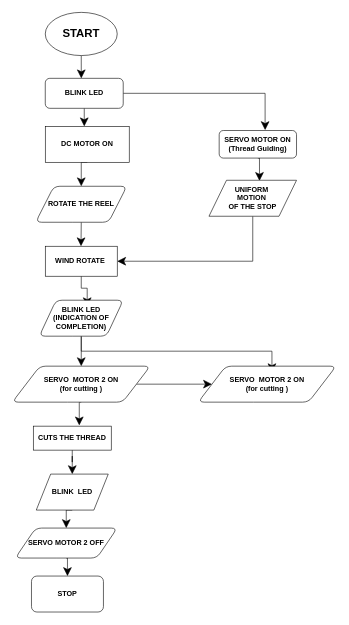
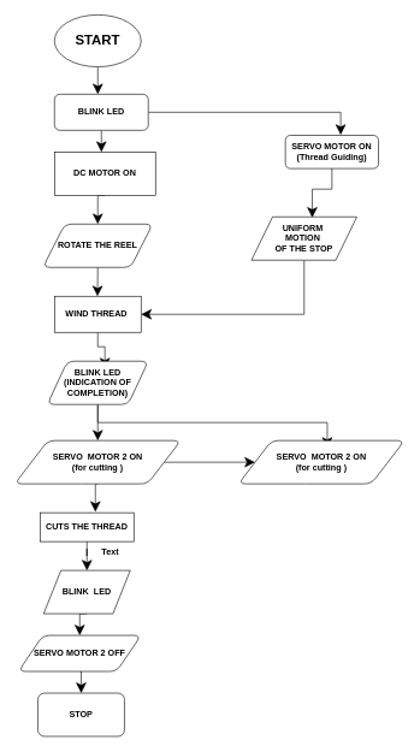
  <mxCell id="0" />
  <mxCell id="1" parent="0" />
  <mxCell id="2" style="edgeStyle=orthogonalEdgeStyle;rounded=0;jumpSize=0;orthogonalLoop=1;jettySize=auto;html=1;exitX=0.5;exitY=1;exitDx=0;exitDy=0;entryX=0.577;entryY=0.017;entryDx=0;entryDy=0;entryPerimeter=0;startSize=1;sourcePerimeterSpacing=0;endSize=12;strokeWidth=1;fontStyle=1" edge="1" parent="1" source="3" target="13"><mxGeometry relative="1" as="geometry" /></mxCell>
- <mxCell id="3" value="SERVO MOTOR ON&lt;br&gt;(Thread Guiding)" style="rounded=1;whiteSpace=wrap;html=1;fontSize=12;glass=0;strokeWidth=1;shadow=0;fontStyle=1" vertex="1" parent="1"><mxGeometry x="365" y="217" width="129" height="46" as="geometry" /></mxCell>
+ <mxCell id="3" value="SERVO MOTOR ON&lt;br&gt;(Thread Guiding)" style="rounded=1;whiteSpace=wrap;html=1;fontSize=12;glass=0;strokeWidth=1;shadow=0;fontStyle=1" vertex="1" parent="1"><mxGeometry x="395" y="187" width="129" height="46" as="geometry" /></mxCell>
  <mxCell id="4" style="edgeStyle=orthogonalEdgeStyle;rounded=0;jumpSize=0;orthogonalLoop=1;jettySize=auto;html=1;exitX=0.5;exitY=1;exitDx=0;exitDy=0;startSize=1;sourcePerimeterSpacing=0;endSize=12;strokeWidth=1;fontStyle=1" edge="1" parent="1" source="5"><mxGeometry relative="1" as="geometry"><mxPoint x="135.059" y="130" as="targetPoint" /></mxGeometry></mxCell>
  <mxCell id="5" value="&lt;span&gt;&lt;font style=&quot;font-size: 19px&quot;&gt;START&lt;/font&gt;&lt;/span&gt;" style="ellipse;whiteSpace=wrap;html=1;fontStyle=1" vertex="1" parent="1"><mxGeometry x="75" y="20" width="120" height="72" as="geometry" /></mxCell>
  <mxCell id="6" style="edgeStyle=orthogonalEdgeStyle;rounded=0;jumpSize=0;orthogonalLoop=1;jettySize=auto;html=1;exitX=1;exitY=0.5;exitDx=0;exitDy=0;entryX=0.594;entryY=-0.015;entryDx=0;entryDy=0;entryPerimeter=0;startSize=1;sourcePerimeterSpacing=0;endSize=12;strokeWidth=1;fontStyle=1" edge="1" parent="1" source="15" target="3"><mxGeometry relative="1" as="geometry"><mxPoint x="183" y="155" as="sourcePoint" /></mxGeometry></mxCell>
  <mxCell id="7" style="edgeStyle=orthogonalEdgeStyle;rounded=0;jumpSize=0;orthogonalLoop=1;jettySize=auto;html=1;exitX=0.5;exitY=1;exitDx=0;exitDy=0;entryX=0.5;entryY=0;entryDx=0;entryDy=0;startSize=1;sourcePerimeterSpacing=0;endSize=12;strokeWidth=1;fontStyle=1" edge="1" parent="1" source="8" target="10"><mxGeometry relative="1" as="geometry" /></mxCell>
  <mxCell id="8" value="DC MOTOR ON" style="whiteSpace=wrap;html=1;fontStyle=1" vertex="1" parent="1"><mxGeometry x="75" y="210" width="140" height="60" as="geometry" /></mxCell>
  <mxCell id="9" style="edgeStyle=orthogonalEdgeStyle;rounded=0;jumpSize=0;orthogonalLoop=1;jettySize=auto;html=1;exitX=0.5;exitY=1;exitDx=0;exitDy=0;startSize=1;sourcePerimeterSpacing=0;endSize=12;strokeWidth=1;fontStyle=1" edge="1" parent="1" source="10"><mxGeometry relative="1" as="geometry"><mxPoint x="134.588" y="410" as="targetPoint" /></mxGeometry></mxCell>
  <mxCell id="10" value="ROTATE THE REEL&lt;br&gt;" style="shape=parallelogram;perimeter=parallelogramPerimeter;whiteSpace=wrap;html=1;rounded=1;fontStyle=1" vertex="1" parent="1"><mxGeometry x="59" y="310" width="152" height="60" as="geometry" /></mxCell>
  <mxCell id="11" value="&lt;p style=&quot;line-height: 160%&quot;&gt;&lt;br&gt;&lt;/p&gt;" style="text;html=1;align=center;verticalAlign=middle;resizable=0;points=[];autosize=1;fontStyle=1" vertex="1" parent="1"><mxGeometry x="435" y="263" width="20" height="50" as="geometry" /></mxCell>
  <mxCell id="12" style="edgeStyle=orthogonalEdgeStyle;rounded=0;jumpSize=0;orthogonalLoop=1;jettySize=auto;html=1;exitX=0.5;exitY=1;exitDx=0;exitDy=0;entryX=1;entryY=0.5;entryDx=0;entryDy=0;startSize=1;sourcePerimeterSpacing=0;endSize=12;strokeWidth=1;fontStyle=1" edge="1" parent="1" source="13" target="17"><mxGeometry relative="1" as="geometry" /></mxCell>
  <mxCell id="13" value="UNIFORM&amp;nbsp; &lt;br&gt;MOTION&amp;nbsp;&lt;br&gt;OF THE STOP" style="shape=parallelogram;perimeter=parallelogramPerimeter;whiteSpace=wrap;html=1;fontStyle=1" vertex="1" parent="1"><mxGeometry x="348" y="300" width="146" height="60" as="geometry" /></mxCell>
  <mxCell id="14" style="edgeStyle=orthogonalEdgeStyle;rounded=0;jumpSize=0;orthogonalLoop=1;jettySize=auto;html=1;startSize=1;sourcePerimeterSpacing=0;endSize=12;strokeWidth=1;fontStyle=1" edge="1" parent="1" source="15"><mxGeometry relative="1" as="geometry"><mxPoint x="140" y="210" as="targetPoint" /></mxGeometry></mxCell>
  <mxCell id="15" value="BLINK LED" style="rounded=1;whiteSpace=wrap;html=1;fontStyle=1" vertex="1" parent="1"><mxGeometry x="75" y="130" width="130" height="50" as="geometry" /></mxCell>
  <mxCell id="16" style="edgeStyle=orthogonalEdgeStyle;rounded=0;jumpSize=0;orthogonalLoop=1;jettySize=auto;html=1;entryX=0.571;entryY=0.167;entryDx=0;entryDy=0;entryPerimeter=0;startSize=1;sourcePerimeterSpacing=0;endSize=12;strokeWidth=1;fontStyle=1" edge="1" parent="1" source="17" target="20"><mxGeometry relative="1" as="geometry" /></mxCell>
- <mxCell id="17" value="WIND ROTATE&amp;nbsp;" style="rounded=0;whiteSpace=wrap;html=1;fontStyle=1" vertex="1" parent="1"><mxGeometry x="75" y="410" width="120" height="50" as="geometry" /></mxCell>
+ <mxCell id="17" value="WIND THREAD&amp;nbsp;" style="rounded=0;whiteSpace=wrap;html=1;fontStyle=1" vertex="1" parent="1"><mxGeometry x="75" y="410" width="120" height="50" as="geometry" /></mxCell>
  <mxCell id="18" style="edgeStyle=orthogonalEdgeStyle;rounded=0;jumpSize=0;orthogonalLoop=1;jettySize=auto;html=1;exitX=0.5;exitY=1;exitDx=0;exitDy=0;entryX=0.5;entryY=0;entryDx=0;entryDy=0;startSize=1;sourcePerimeterSpacing=0;endSize=12;strokeWidth=1;fontStyle=1" edge="1" parent="1" source="20"><mxGeometry relative="1" as="geometry"><mxPoint x="453" y="620" as="targetPoint" /><Array as="points"><mxPoint x="135" y="585" /><mxPoint x="453" y="585" /></Array></mxGeometry></mxCell>
  <mxCell id="19" style="edgeStyle=orthogonalEdgeStyle;rounded=0;jumpSize=0;orthogonalLoop=1;jettySize=auto;html=1;exitX=0.5;exitY=1;exitDx=0;exitDy=0;entryX=0.5;entryY=0;entryDx=0;entryDy=0;startSize=1;sourcePerimeterSpacing=0;endSize=12;strokeWidth=1;fontStyle=1" edge="1" parent="1" source="20" target="23"><mxGeometry relative="1" as="geometry" /></mxCell>
  <mxCell id="20" value="BLINK LED&lt;br&gt;(INDICATION OF COMPLETION)" style="shape=parallelogram;perimeter=parallelogramPerimeter;whiteSpace=wrap;html=1;rounded=1;fontStyle=1" vertex="1" parent="1"><mxGeometry x="65" y="500" width="140" height="60" as="geometry" /></mxCell>
  <mxCell id="21" style="edgeStyle=orthogonalEdgeStyle;rounded=0;jumpSize=0;orthogonalLoop=1;jettySize=auto;html=1;exitX=0.5;exitY=1;exitDx=0;exitDy=0;entryX=0.59;entryY=-0.032;entryDx=0;entryDy=0;entryPerimeter=0;startSize=1;sourcePerimeterSpacing=0;endSize=12;strokeWidth=1;fontStyle=1" edge="1" parent="1" source="23" target="26"><mxGeometry relative="1" as="geometry" /></mxCell>
  <mxCell id="22" value="" style="edgeStyle=orthogonalEdgeStyle;rounded=0;jumpSize=0;orthogonalLoop=1;jettySize=auto;html=1;startSize=1;sourcePerimeterSpacing=0;endSize=12;strokeWidth=1;fontStyle=1" edge="1" parent="1" source="23" target="24"><mxGeometry relative="1" as="geometry" /></mxCell>
  <mxCell id="23" value="SERVO&amp;nbsp; MOTOR 2 ON&lt;br&gt;(for cutting )" style="shape=parallelogram;perimeter=parallelogramPerimeter;whiteSpace=wrap;html=1;rounded=1;fontStyle=1" vertex="1" parent="1"><mxGeometry x="20" y="610" width="230" height="60" as="geometry" /></mxCell>
  <mxCell id="24" value="SERVO&amp;nbsp; MOTOR 2 ON&lt;br&gt;(for cutting )" style="shape=parallelogram;perimeter=parallelogramPerimeter;whiteSpace=wrap;html=1;rounded=1;fontStyle=1" vertex="1" parent="1"><mxGeometry x="330" y="610" width="230" height="60" as="geometry" /></mxCell>
  <mxCell id="25" style="edgeStyle=orthogonalEdgeStyle;rounded=0;jumpSize=0;orthogonalLoop=1;jettySize=auto;html=1;exitX=0.5;exitY=1;exitDx=0;exitDy=0;startSize=1;sourcePerimeterSpacing=0;endSize=12;strokeWidth=1;fontStyle=1" edge="1" parent="1" source="26" target="29"><mxGeometry relative="1" as="geometry"><mxPoint x="125" y="790" as="targetPoint" /></mxGeometry></mxCell>
  <mxCell id="26" value="CUTS THE THREAD" style="rounded=0;whiteSpace=wrap;html=1;fontStyle=1" vertex="1" parent="1"><mxGeometry x="55" y="710" width="130" height="40" as="geometry" /></mxCell>
+ <mxCell id="27" value="Text" style="text;html=1;align=center;verticalAlign=middle;resizable=0;points=[];autosize=1;fontStyle=1" vertex="1" parent="1"><mxGeometry x="132" y="754" width="40" height="20" as="geometry" /></mxCell>
  <mxCell id="28" style="edgeStyle=orthogonalEdgeStyle;rounded=0;jumpSize=0;orthogonalLoop=1;jettySize=auto;html=1;exitX=0.5;exitY=1;exitDx=0;exitDy=0;entryX=0.5;entryY=0;entryDx=0;entryDy=0;startSize=1;sourcePerimeterSpacing=0;endSize=12;strokeWidth=1;fontStyle=1" edge="1" parent="1" source="29" target="31"><mxGeometry relative="1" as="geometry" /></mxCell>
  <mxCell id="29" value="BLINK&amp;nbsp; LED" style="shape=parallelogram;perimeter=parallelogramPerimeter;whiteSpace=wrap;html=1;fontStyle=1" vertex="1" parent="1"><mxGeometry x="60" y="790" width="120" height="60" as="geometry" /></mxCell>
  <mxCell id="30" style="edgeStyle=orthogonalEdgeStyle;rounded=0;jumpSize=0;orthogonalLoop=1;jettySize=auto;html=1;exitX=0.5;exitY=1;exitDx=0;exitDy=0;entryX=0.5;entryY=0;entryDx=0;entryDy=0;startSize=1;sourcePerimeterSpacing=0;endSize=12;strokeWidth=1;fontStyle=1" edge="1" parent="1" source="31" target="32"><mxGeometry relative="1" as="geometry" /></mxCell>
  <mxCell id="31" value="SERVO MOTOR 2 OFF" style="shape=parallelogram;perimeter=parallelogramPerimeter;whiteSpace=wrap;html=1;rounded=1;fontStyle=1" vertex="1" parent="1"><mxGeometry x="25" y="880" width="170" height="50" as="geometry" /></mxCell>
  <mxCell id="32" value="STOP" style="rounded=1;whiteSpace=wrap;html=1;fontStyle=1" vertex="1" parent="1"><mxGeometry x="52" y="960" width="120" height="60" as="geometry" /></mxCell>
